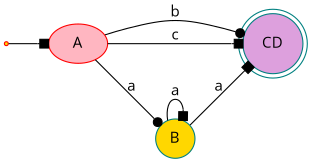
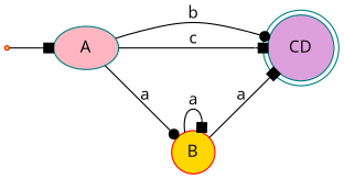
  digraph {
    fontname="Open Sans"
    rankdir=LR
    node [color=red fillcolor=gold fontname="Open Sans" style=filled]
    edge [arrowhead=box fontname="Open Sans"]
    ini [shape=point]
-   A [fillcolor=lightpink]
+   A [color=teal fillcolor=lightpink]
    CD [color=teal fillcolor=plum shape=doublecircle]
-   B [color=teal shape=circle]
+   B [shape=circle]
    ini -> A
    A -> CD [arrowhead=dot label=b]
    A -> CD [label=c]
    A -> B [arrowhead=dot label=a]
    B -> CD [label=a]
    B -> B [label=a]
  }
